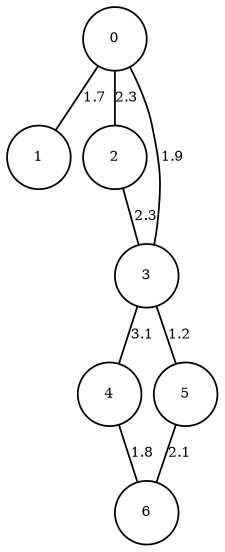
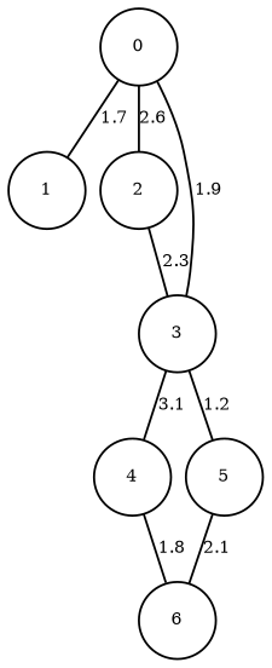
  graph {
    nodesep=0.1
    ranksep=0.3
    node [fontsize=8 shape=circle]
    edge [arrowsize=0.6 fontsize=8]
    0
    1
    2
    3
    4
    5
    6
    0 -- 1 [label=1.7]
-   0 -- 2 [label=2.3]
+   0 -- 2 [label=2.6]
    0 -- 3 [label=1.9]
    2 -- 3 [label=2.3]
    3 -- 4 [label=3.1]
    3 -- 5 [label=1.2]
    4 -- 6 [label=1.8]
    5 -- 6 [label=2.1]
  }
